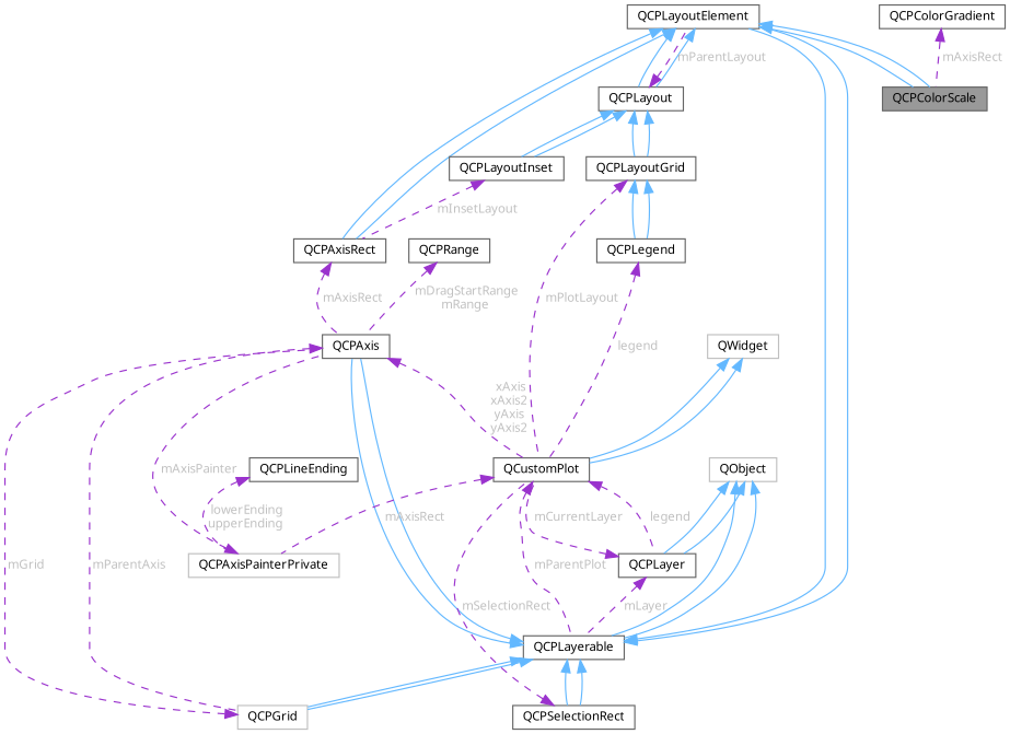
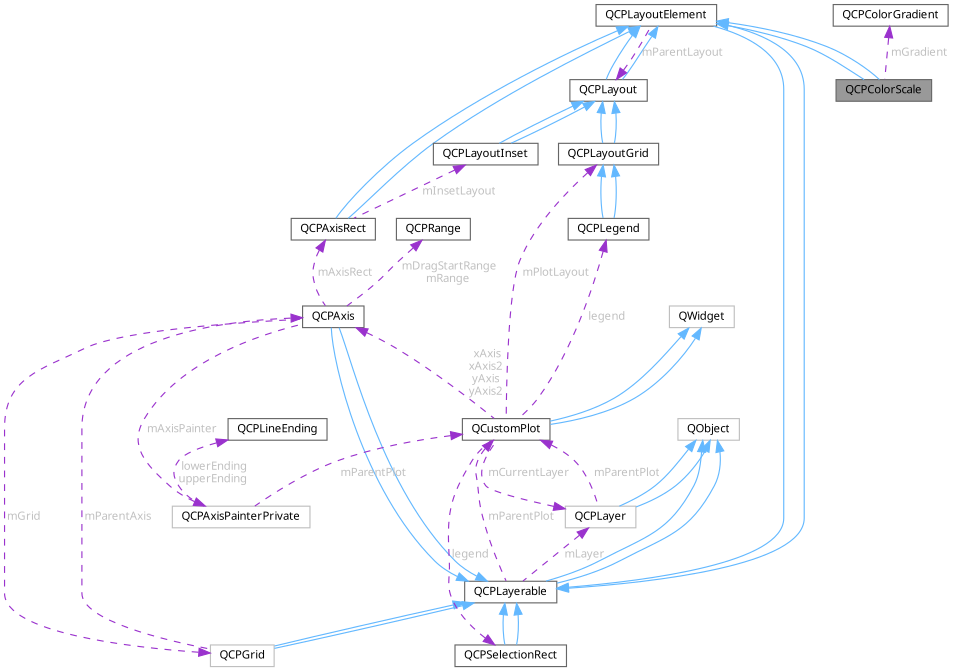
  digraph {
    fontname="Noto Sans"
    node [color=gray40 fillcolor=white fontname="Noto Sans" fontsize=10 shape=box style=filled]
    edge [color=steelblue1 dir=back fontname="Noto Sans" fontsize=10 labelfontname=Helvetica labelfontsize=10 style=solid]
    n1 [fillcolor=grey60 fontcolor=black height=0.2 label=QCPColorScale width=0.4]
    n2 [height=0.2 label=QCPLayoutElement width=0.4]
    n3 [height=0.2 label=QCPAxisRect width=0.4]
    n4 [height=0.2 label=QCPLayout width=0.4]
    n5 [height=0.2 label=QCPAxis width=0.4]
    n6 [height=0.2 label=QCPLayoutInset width=0.4]
    n7 [height=0.2 label=QCPLayoutGrid width=0.4]
    n8 [height=0.2 label=QCPLayerable width=0.4]
    n9 [color=grey75 height=0.2 label=QCPGrid width=0.4]
    n10 [height=0.2 label=QCPSelectionRect width=0.4]
    n11 [height=0.2 label=QCustomPlot width=0.4]
    n12 [color=grey75 height=0.2 label=QObject width=0.4]
-   n13 [height=0.2 label=QCPLayer width=0.4]
+   n13 [color=grey75 height=0.2 label=QCPLayer width=0.4]
    n14 [color=grey75 height=0.2 label=QCPAxisPainterPrivate width=0.4]
    n15 [color=grey75 height=0.2 label=QWidget width=0.4]
    n16 [height=0.2 label=QCPLegend width=0.4]
    n17 [height=0.2 label=QCPRange width=0.4]
    n18 [height=0.2 label=QCPLineEnding width=0.4]
    n19 [height=0.2 label=QCPColorGradient width=0.4]
    n2 -> n1
    n2 -> n1
    n2 -> n3
    n2 -> n3
    n2 -> n4
    n2 -> n4
    n3 -> n5 [color=darkorchid3 fontcolor=grey label=" mAxisRect" style=dashed]
    n4 -> n2 [color=darkorchid3 fontcolor=grey label=" mParentLayout" style=dashed]
    n4 -> n6
    n4 -> n6
    n4 -> n7
    n4 -> n7
    n5 -> n9 [color=darkorchid3 fontcolor=grey label=" mParentAxis" style=dashed]
    n5 -> n11 [color=darkorchid3 fontcolor=grey label=" xAxis\nxAxis2\nyAxis\nyAxis2" style=dashed]
    n6 -> n3 [color=darkorchid3 fontcolor=grey label=" mInsetLayout" style=dashed]
    n7 -> n11 [color=darkorchid3 fontcolor=grey label=" mPlotLayout" style=dashed]
    n7 -> n16
    n7 -> n16
    n8 -> n2
    n8 -> n2
    n8 -> n5
    n8 -> n5
    n8 -> n9
    n8 -> n9
    n8 -> n10
    n8 -> n10
    n9 -> n5 [color=darkorchid3 fontcolor=grey label=" mGrid" style=dashed]
-   n10 -> n11 [color=darkorchid3 fontcolor=grey label=" mSelectionRect" style=dashed]
+   n10 -> n11 [color=darkorchid3 fontcolor=grey label=" legend" style=dashed]
    n11 -> n8 [color=darkorchid3 fontcolor=grey label=" mParentPlot" style=dashed]
-   n11 -> n13 [color=darkorchid3 fontcolor=grey label=" legend" style=dashed]
-   n11 -> n14 [color=darkorchid3 fontcolor=grey label=" mAxisRect" style=dashed]
+   n11 -> n13 [color=darkorchid3 fontcolor=grey label=" mParentPlot" style=dashed]
+   n11 -> n14 [color=darkorchid3 fontcolor=grey label=" mParentPlot" style=dashed]
    n12 -> n8
    n12 -> n8
    n12 -> n13
    n12 -> n13
    n13 -> n8 [color=darkorchid3 fontcolor=grey label=" mLayer" style=dashed]
    n13 -> n11 [color=darkorchid3 fontcolor=grey label=" mCurrentLayer" style=dashed]
    n14 -> n5 [color=darkorchid3 fontcolor=grey label=" mAxisPainter" style=dashed]
    n15 -> n11
    n15 -> n11
    n16 -> n11 [color=darkorchid3 fontcolor=grey label=" legend" style=dashed]
    n17 -> n5 [color=darkorchid3 fontcolor=grey label=" mDragStartRange\nmRange" style=dashed]
    n18 -> n14 [color=darkorchid3 fontcolor=grey label=" lowerEnding\nupperEnding" style=dashed]
-   n19 -> n1 [color=darkorchid3 fontcolor=grey label=" mAxisRect" style=dashed]
+   n19 -> n1 [color=darkorchid3 fontcolor=grey label=" mGradient" style=dashed]
  }
